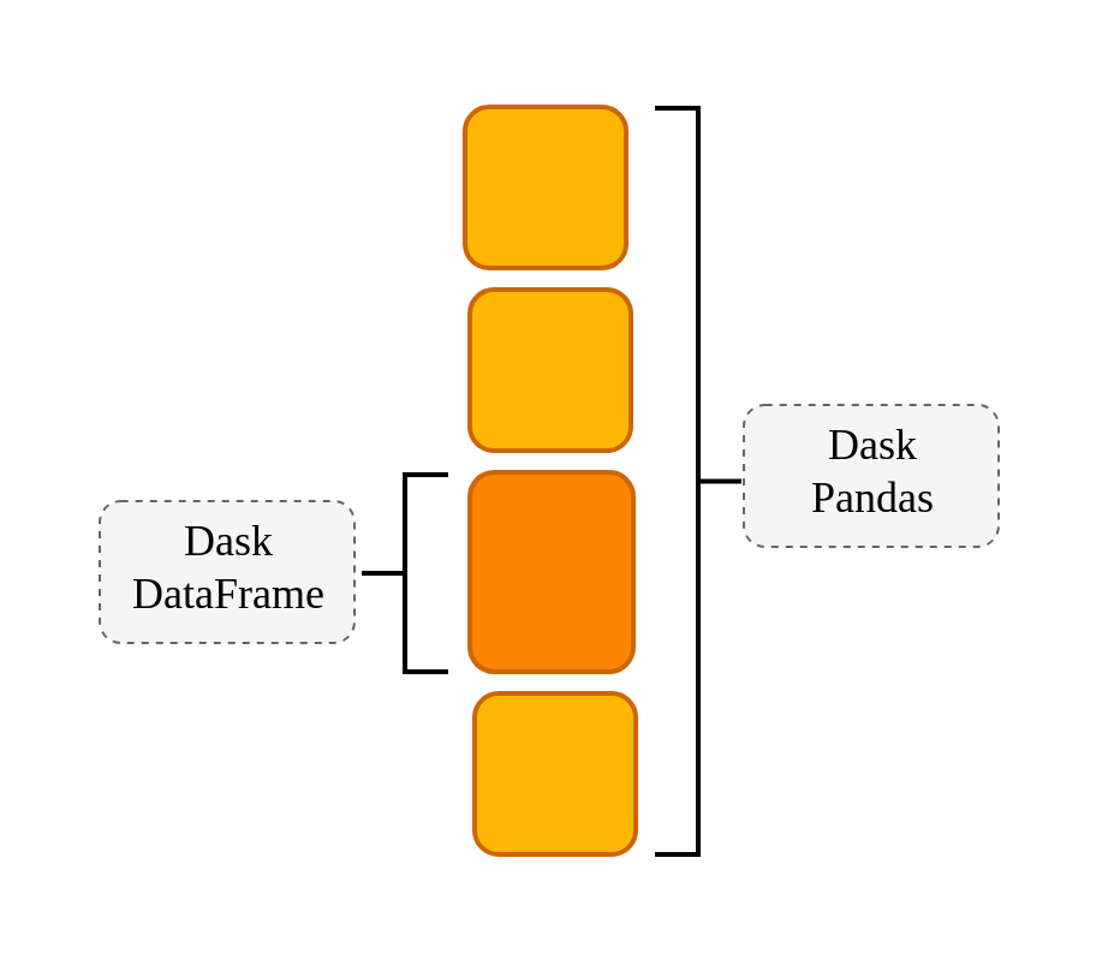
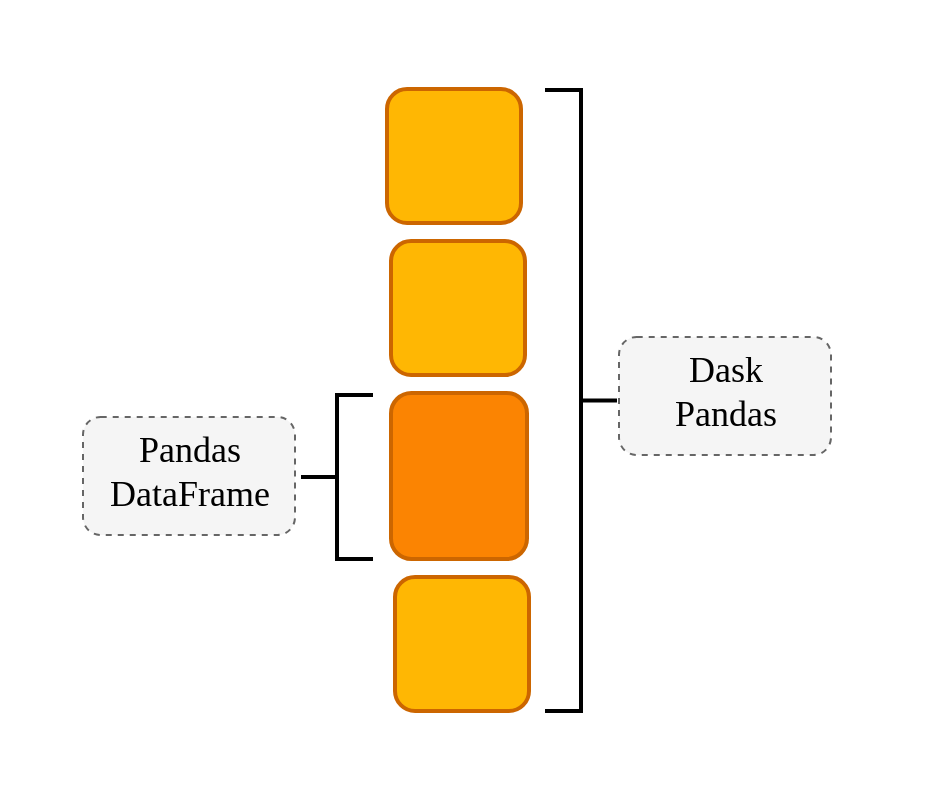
  <mxCell id="0" />
  <mxCell id="1" parent="0" />
  <mxCell id="2" value="" style="rounded=0;whiteSpace=wrap;html=1;strokeColor=none;fillColor=none;" vertex="1" parent="1"><mxGeometry x="20" y="20" width="424" height="357" as="geometry" /></mxCell>
  <mxCell id="3" value="" style="whiteSpace=wrap;html=1;aspect=fixed;rounded=1;fillColor=#FFB703;strokeColor=#CC6600;strokeWidth=2;" parent="1" vertex="1"><mxGeometry x="193" y="44" width="67" height="67" as="geometry" /></mxCell>
  <mxCell id="4" value="" style="whiteSpace=wrap;html=1;aspect=fixed;rounded=1;fillColor=#FFB703;strokeColor=#CC6600;strokeWidth=2;" parent="1" vertex="1"><mxGeometry x="195" y="120" width="67" height="67" as="geometry" /></mxCell>
  <mxCell id="5" value="" style="rounded=1;whiteSpace=wrap;html=1;fillColor=#FB8402;strokeColor=#CC6600;strokeWidth=2;" parent="1" vertex="1"><mxGeometry x="195" y="196" width="68" height="83" as="geometry" /></mxCell>
  <mxCell id="6" value="" style="whiteSpace=wrap;html=1;aspect=fixed;rounded=1;fillColor=#FFB703;strokeColor=#CC6600;strokeWidth=2;" parent="1" vertex="1"><mxGeometry x="197" y="288" width="67" height="67" as="geometry" /></mxCell>
  <mxCell id="7" value="" style="rounded=1;whiteSpace=wrap;html=1;dashed=1;strokeColor=#666666;fillColor=#f5f5f5;fontColor=#333333;" parent="1" vertex="1"><mxGeometry x="41" y="208" width="106" height="59" as="geometry" /></mxCell>
- <mxCell id="8" value="&lt;font face=&quot;Times New Roman&quot; style=&quot;font-size: 18px;&quot;&gt;Dask&lt;br&gt;DataFrame&lt;/font&gt;" style="text;html=1;strokeColor=none;fillColor=none;align=center;verticalAlign=middle;whiteSpace=wrap;rounded=0;" parent="1" vertex="1"><mxGeometry x="34" y="221" width="122" height="30" as="geometry" /></mxCell>
+ <mxCell id="8" value="&lt;font face=&quot;Times New Roman&quot; style=&quot;font-size: 18px;&quot;&gt;Pandas&lt;br&gt;DataFrame&lt;/font&gt;" style="text;html=1;strokeColor=none;fillColor=none;align=center;verticalAlign=middle;whiteSpace=wrap;rounded=0;" parent="1" vertex="1"><mxGeometry x="34" y="221" width="122" height="30" as="geometry" /></mxCell>
  <mxCell id="9" value="" style="strokeWidth=2;html=1;shape=mxgraph.flowchart.annotation_2;align=left;labelPosition=right;pointerEvents=1;fillStyle=hatch;perimeterSpacing=8;fillColor=#CCFF99;noLabel=0;" parent="1" vertex="1"><mxGeometry x="150" y="197" width="36" height="82" as="geometry" /></mxCell>
  <mxCell id="10" value="" style="rounded=1;whiteSpace=wrap;html=1;dashed=1;strokeColor=#666666;fillColor=#f5f5f5;fontColor=#333333;" parent="1" vertex="1"><mxGeometry x="309" y="168" width="106" height="59" as="geometry" /></mxCell>
  <mxCell id="11" value="&lt;font face=&quot;Times New Roman&quot; style=&quot;font-size: 18px;&quot;&gt;Dask&lt;br&gt;Pandas&lt;/font&gt;" style="text;html=1;strokeColor=none;fillColor=none;align=center;verticalAlign=middle;whiteSpace=wrap;rounded=0;" parent="1" vertex="1"><mxGeometry x="302" y="180.5" width="122" height="30" as="geometry" /></mxCell>
  <mxCell id="12" value="" style="strokeWidth=2;html=1;shape=mxgraph.flowchart.annotation_2;align=left;labelPosition=right;pointerEvents=1;fillStyle=hatch;perimeterSpacing=8;fillColor=#CCFF99;noLabel=0;rotation=-180;" parent="1" vertex="1"><mxGeometry x="272" y="44.5" width="36" height="310.5" as="geometry" /></mxCell>
